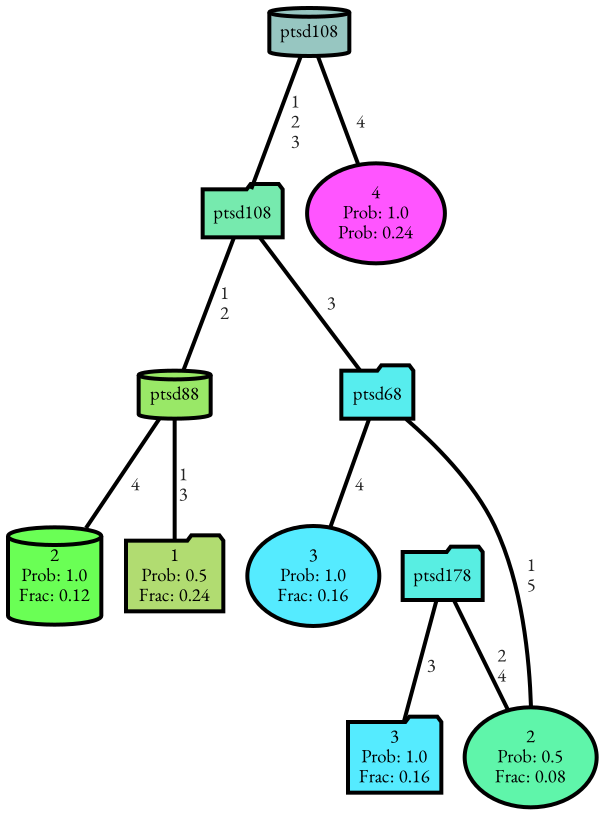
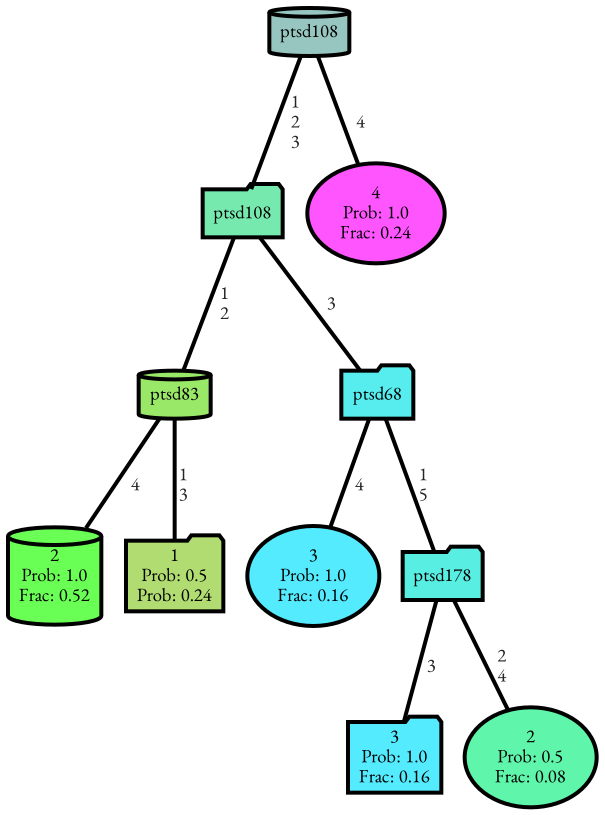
  graph {
    fontname="EB Garamond"
    ranksep="0 equally"
    splines=straight
    node [color=black fillcolor="#55ebff" fontcolor=black fontname="EB Garamond" penwidth=3 shape=folder style="filled, rounded"]
    edge [color=black fontcolor=grey14 fontname="EB Garamond" fontweight=bold penwidth=3]
-   n1 [fillcolor="#6aff55" label="2\nProb: 1.0\nFrac: 0.12" shape=cylinder]
-   n2 [fillcolor="#99e867" label=ptsd88 shape=cylinder]
-   n3 [fillcolor="#b1dc71" label="1\nProb: 0.5\nFrac: 0.24"]
+   n1 [fillcolor="#6aff55" label="2\nProb: 1.0\nFrac: 0.52" shape=cylinder]
+   n2 [fillcolor="#99e867" label=ptsd83 shape=cylinder]
+   n3 [fillcolor="#b1dc71" label="1\nProb: 0.5\nProb: 0.24"]
    n4 [fillcolor="#76eaae" label=ptsd108]
    n5 [fillcolor="#57edee" label=ptsd68]
    n6 [label="3\nProb: 1.0\nFrac: 0.16" shape=ellipse]
    n7 [fillcolor="#58eee2" label=ptsd178]
    n8 [label="3\nProb: 1.0\nFrac: 0.16"]
    n9 [fillcolor="#5ff5aa" label="2\nProb: 0.5\nFrac: 0.08" shape=ellipse]
    n10 [fillcolor="#97c6c1" label=ptsd108 shape=cylinder]
-   n11 [fillcolor="#ff55ff" label="4\nProb: 1.0\nProb: 0.24" shape=ellipse]
+   n11 [fillcolor="#ff55ff" label="4\nProb: 1.0\nFrac: 0.24" shape=ellipse]
    subgraph sub_1 {
      rank=same
    }
    n2 -- n1 [label=" 4"]
    n2 -- n3 [label=" 1\n 3"]
    n4 -- n2 [label=" 1\n 2"]
    n4 -- n5 [label=" 3"]
    n5 -- n6 [label=" 4"]
-   n5 -- n9 [label=" 1\n 5"]
+   n5 -- n7 [label=" 1\n 5"]
    n7 -- n8 [label=" 3"]
    n7 -- n9 [label=" 2\n 4"]
    n10 -- n4 [label=" 1\n 2\n 3"]
    n10 -- n11 [label=" 4"]
  }
